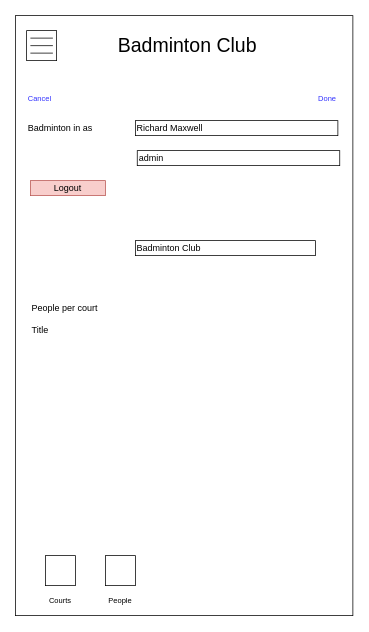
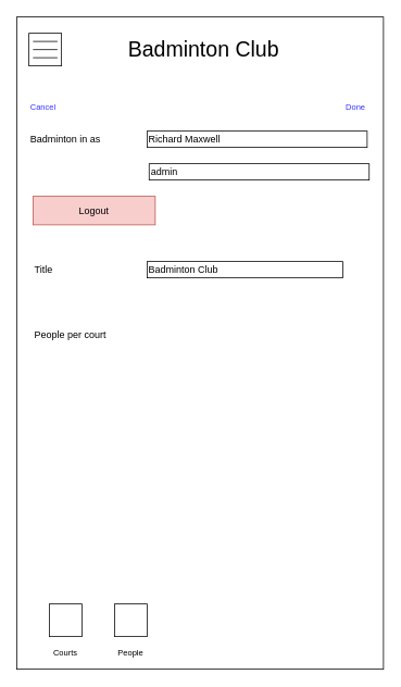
  <mxCell id="0" />
  <mxCell id="1" parent="0" />
  <mxCell id="2" value="" style="rounded=0;whiteSpace=wrap;html=1;fillColor=none;" parent="1" vertex="1"><mxGeometry x="20" y="20" width="450" height="800" as="geometry" /></mxCell>
  <mxCell id="3" value="&lt;font style=&quot;font-size: 26px&quot;&gt;Badminton Club&lt;/font&gt;" style="text;html=1;align=left;verticalAlign=middle;whiteSpace=wrap;rounded=0;" parent="1" vertex="1"><mxGeometry x="155" y="40" width="270" height="40" as="geometry" /></mxCell>
  <mxCell id="4" value="" style="group" parent="1" vertex="1" connectable="0"><mxGeometry x="35" y="40" width="40" height="40" as="geometry" /></mxCell>
  <mxCell id="5" value="" style="whiteSpace=wrap;html=1;aspect=fixed;fillColor=none;" parent="4" vertex="1"><mxGeometry width="40" height="40" as="geometry" /></mxCell>
  <mxCell id="6" value="" style="endArrow=none;html=1;" parent="4" edge="1"><mxGeometry width="50" height="50" relative="1" as="geometry"><mxPoint x="5" y="20" as="sourcePoint" /><mxPoint x="35" y="20" as="targetPoint" /></mxGeometry></mxCell>
  <mxCell id="7" value="" style="endArrow=none;html=1;" parent="4" edge="1"><mxGeometry width="50" height="50" relative="1" as="geometry"><mxPoint x="5" y="30" as="sourcePoint" /><mxPoint x="35" y="30" as="targetPoint" /></mxGeometry></mxCell>
  <mxCell id="8" value="" style="endArrow=none;html=1;" parent="4" edge="1"><mxGeometry width="50" height="50" relative="1" as="geometry"><mxPoint x="5" y="10" as="sourcePoint" /><mxPoint x="35" y="10" as="targetPoint" /></mxGeometry></mxCell>
  <mxCell id="9" value="Richard Maxwell" style="text;html=1;strokeColor=#000000;fillColor=none;align=left;verticalAlign=middle;whiteSpace=wrap;rounded=0;" vertex="1" parent="1"><mxGeometry x="180" y="160" width="270" height="20" as="geometry" /></mxCell>
- <mxCell id="10" value="Logout" style="text;html=1;strokeColor=#b85450;fillColor=#f8cecc;align=center;verticalAlign=middle;whiteSpace=wrap;rounded=0;" vertex="1" parent="1"><mxGeometry x="40" y="240" width="100" height="20" as="geometry" /></mxCell>
- <mxCell id="11" value="Title" style="text;html=1;strokeColor=none;fillColor=none;align=left;verticalAlign=middle;whiteSpace=wrap;rounded=0;" vertex="1" parent="1"><mxGeometry x="40" y="430" width="120" height="20" as="geometry" /></mxCell>
+ <mxCell id="10" value="Logout" style="text;html=1;strokeColor=#b85450;fillColor=#f8cecc;align=center;verticalAlign=middle;whiteSpace=wrap;rounded=0;" vertex="1" parent="1"><mxGeometry x="40" y="240" width="150" height="35" as="geometry" /></mxCell>
+ <mxCell id="11" value="Title" style="text;html=1;strokeColor=none;fillColor=none;align=left;verticalAlign=middle;whiteSpace=wrap;rounded=0;" vertex="1" parent="1"><mxGeometry x="40" y="320" width="120" height="20" as="geometry" /></mxCell>
  <mxCell id="12" value="Badminton Club" style="text;html=1;strokeColor=#000000;fillColor=none;align=left;verticalAlign=middle;whiteSpace=wrap;rounded=0;" vertex="1" parent="1"><mxGeometry x="180" y="320" width="240" height="20" as="geometry" /></mxCell>
  <mxCell id="13" value="People per court" style="text;html=1;strokeColor=none;fillColor=none;align=left;verticalAlign=middle;whiteSpace=wrap;rounded=0;" vertex="1" parent="1"><mxGeometry x="40" y="400" width="120" height="20" as="geometry" /></mxCell>
  <mxCell id="14" value="&lt;span style=&quot;font-size: 10px&quot;&gt;&lt;font color=&quot;#3333ff&quot;&gt;Done&lt;/font&gt;&lt;/span&gt;" style="text;html=1;align=right;verticalAlign=middle;whiteSpace=wrap;rounded=0;" vertex="1" parent="1"><mxGeometry x="340" y="120" width="110" height="20" as="geometry" /></mxCell>
  <mxCell id="15" value="&lt;span style=&quot;font-size: 10px&quot;&gt;&lt;font color=&quot;#3333ff&quot;&gt;Cancel&lt;/font&gt;&lt;/span&gt;" style="text;html=1;align=left;verticalAlign=middle;whiteSpace=wrap;rounded=0;" vertex="1" parent="1"><mxGeometry x="35" y="120" width="100" height="20" as="geometry" /></mxCell>
  <mxCell id="16" value="&lt;span style=&quot;font-size: 10px&quot;&gt;Courts&lt;/span&gt;" style="text;html=1;strokeColor=none;fillColor=none;align=center;verticalAlign=middle;whiteSpace=wrap;rounded=0;" vertex="1" parent="1"><mxGeometry x="60" y="790" width="40" height="20" as="geometry" /></mxCell>
  <mxCell id="17" value="&lt;span style=&quot;font-size: 10px&quot;&gt;People&lt;/span&gt;" style="text;html=1;strokeColor=none;fillColor=none;align=center;verticalAlign=middle;whiteSpace=wrap;rounded=0;" vertex="1" parent="1"><mxGeometry x="140" y="790" width="40" height="20" as="geometry" /></mxCell>
  <mxCell id="18" value="" style="whiteSpace=wrap;html=1;aspect=fixed;fillColor=none;" vertex="1" parent="1"><mxGeometry x="60" y="740" width="40" height="40" as="geometry" /></mxCell>
  <mxCell id="19" value="" style="whiteSpace=wrap;html=1;aspect=fixed;fillColor=none;" vertex="1" parent="1"><mxGeometry x="140" y="740" width="40" height="40" as="geometry" /></mxCell>
  <mxCell id="20" value="Badminton in as" style="text;html=1;strokeColor=none;fillColor=none;align=left;verticalAlign=middle;whiteSpace=wrap;rounded=0;" vertex="1" parent="1"><mxGeometry x="35" y="160" width="120" height="20" as="geometry" /></mxCell>
  <mxCell id="21" value="admin" style="text;html=1;strokeColor=#000000;fillColor=none;align=left;verticalAlign=middle;whiteSpace=wrap;rounded=0;" vertex="1" parent="1"><mxGeometry x="182.5" y="200" width="270" height="20" as="geometry" /></mxCell>
